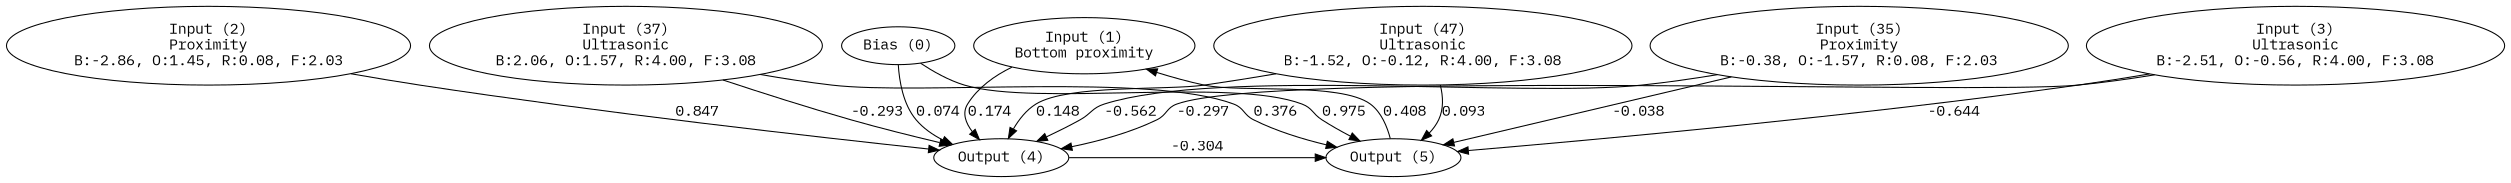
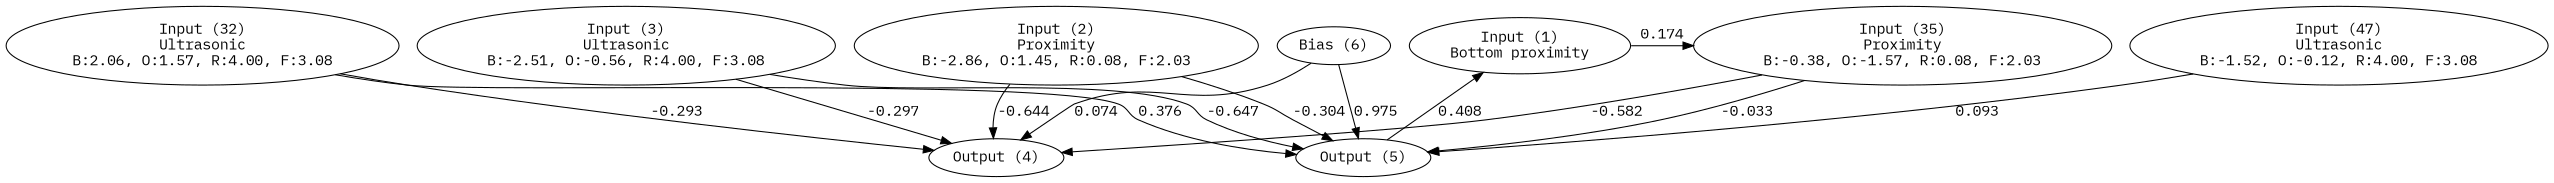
  digraph {
    fontname="IBM Plex Mono"
    node [fontname="IBM Plex Mono"]
    edge [fontname="IBM Plex Mono"]
-   n1 [label="Bias (0)"]
+   n1 [label="Bias (6)"]
    n2 [label="Input (1)\nBottom proximity"]
    n3 [label="Input (2)\nProximity\nB:-2.86, O:1.45, R:0.08, F:2.03"]
    n4 [label="Input (3)\nUltrasonic\nB:-2.51, O:-0.56, R:4.00, F:3.08"]
    n5 [label="Input (35)\nProximity\nB:-0.38, O:-1.57, R:0.08, F:2.03"]
-   n6 [label="Input (37)\nUltrasonic\nB:2.06, O:1.57, R:4.00, F:3.08"]
+   n6 [label="Input (32)\nUltrasonic\nB:2.06, O:1.57, R:4.00, F:3.08"]
    n7 [label="Input (47)\nUltrasonic\nB:-1.52, O:-0.12, R:4.00, F:3.08"]
    n8 [label="Output (4)"]
    n9 [label="Output (5)"]
    subgraph sub_1 {
      rank=same
      n1
      n2
      n3
      n4
      n5
      n6
      n7
    }
    subgraph sub_2 {
      rank=same
      n8
      n9
    }
    n1 -> n8 [label=0.074]
    n1 -> n9 [label=0.975]
-   n2 -> n8 [label=0.174]
-   n3 -> n8 [label=0.847]
-   n8 -> n9 [label=-0.304]
+   n2 -> n5 [label=0.174]
+   n3 -> n8 [label=-0.644]
+   n3 -> n9 [label=-0.304]
    n4 -> n8 [label=-0.297]
-   n4 -> n9 [label=-0.644]
-   n5 -> n8 [label=-0.562]
-   n5 -> n9 [label=-0.038]
+   n4 -> n9 [label=-0.647]
+   n5 -> n8 [label=-0.582]
+   n5 -> n9 [label=-0.033]
    n6 -> n8 [label=-0.293]
    n6 -> n9 [label=0.376]
-   n7 -> n8 [label=0.148]
    n7 -> n9 [label=0.093]
    n9 -> n2 [label=0.408]
  }
